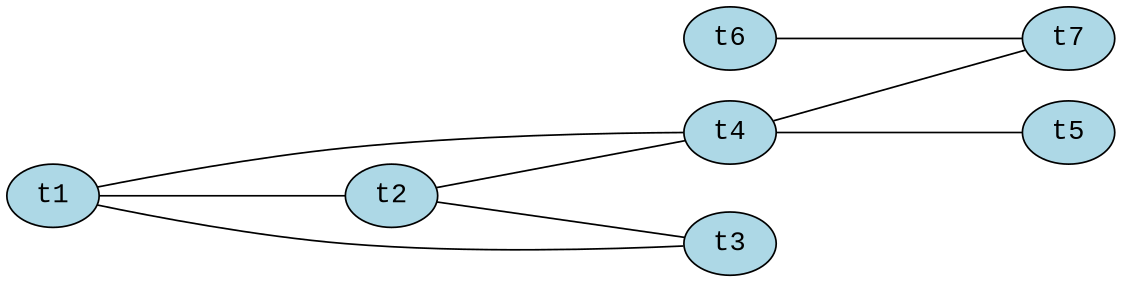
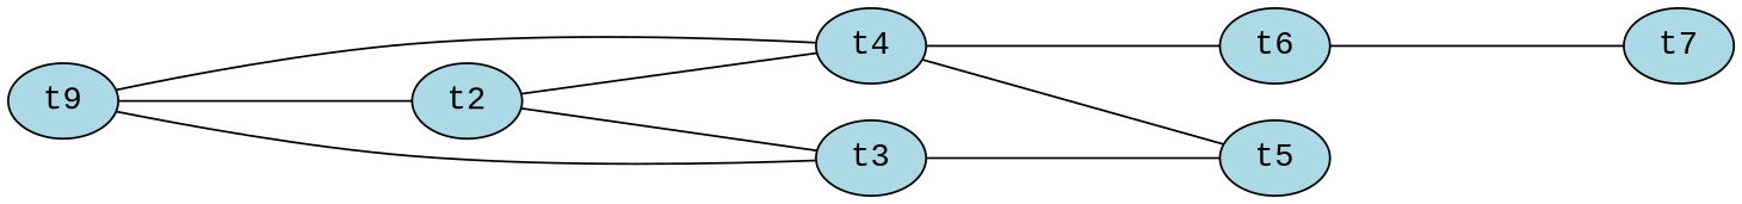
  graph {
    fontname="Liberation Mono"
    fontsize=16
    rankdir=LR
    ranksep=2.00
    node [color=black fillcolor=lightblue fontname="Liberation Mono" fontsize=16 shape=ellipse style=filled]
    edge [fontname="Liberation Mono" fontsize=16]
    t4 [height=0.51069 width=0.75]
    t5 [height=0.51069 width=0.75]
    t6 [height=0.51069 width=0.75]
    t7 [height=0.51069 width=0.75]
-   t1 [height=0.51069 width=0.75]
+   t1 [height=0.51069 width=0.75 label=t9]
    t2 [height=0.51069 width=0.75]
    t3 [height=0.51069 width=0.75]
    t4 -- t5
-   t4 -- t7
+   t4 -- t6
    t6 -- t7
    t1 -- t4
    t1 -- t2
    t1 -- t3
    t2 -- t4
    t2 -- t3
+   t3 -- t5
  }
